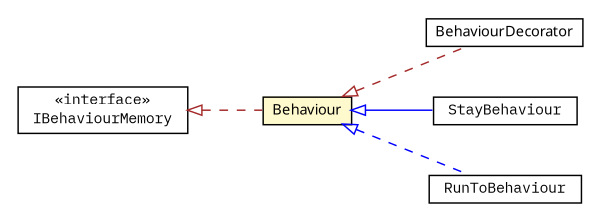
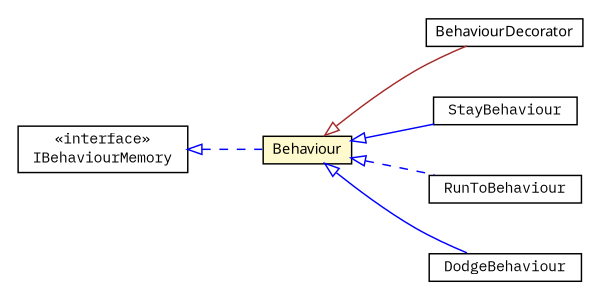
  digraph {
    fontname="IBM Plex Mono"
    nodesep=0.25
    rankdir=LR
    ranksep=0.5
    node [fontcolor=black fontname="IBM Plex Mono" fontsize=10.0 shape=plaintext]
    edge [arrowtail=empty color=blue dir=back fontname="IBM Plex Mono" fontsize=10 headport=p labelfontname=arial labelfontsize=10 style=dashed tailport=p]
    n1 [label=<<table title="pl.staszczyk.mysimplebot1.behaviours.IBehaviourMemory" border="0" cellborder="1" cellspacing="0" cellpadding="2" port="p" href="./IBehaviourMemory.html"> 		<tr><td><table border="0" cellspacing="0" cellpadding="1"> <tr><td align="center" balign="center"> &#171;interface&#187; </td></tr> <tr><td align="center" balign="center"> IBehaviourMemory </td></tr> 		</table></td></tr> 		</table>>]
    n2 [label=<<table title="pl.staszczyk.mysimplebot1.behaviours.Behaviour" border="0" cellborder="1" cellspacing="0" cellpadding="2" port="p" bgcolor="lemonChiffon" href="./Behaviour.html"> 		<tr><td><table border="0" cellspacing="0" cellpadding="1"> <tr><td align="center" balign="center"><font face="ariali"> Behaviour </font></td></tr> 		</table></td></tr> 		</table>>]
    n3 [label=<<table title="pl.staszczyk.mysimplebot1.behaviours.BehaviourDecorator" border="0" cellborder="1" cellspacing="0" cellpadding="2" port="p" href="./BehaviourDecorator.html"> 		<tr><td><table border="0" cellspacing="0" cellpadding="1"> <tr><td align="center" balign="center"><font face="ariali"> BehaviourDecorator </font></td></tr> 		</table></td></tr> 		</table>>]
    n4 [label=<<table title="pl.staszczyk.mysimplebot1.behaviours.implementations.StayBehaviour" border="0" cellborder="1" cellspacing="0" cellpadding="2" port="p" href="./implementations/StayBehaviour.html"> 		<tr><td><table border="0" cellspacing="0" cellpadding="1"> <tr><td align="center" balign="center"> StayBehaviour </td></tr> 		</table></td></tr> 		</table>>]
    n5 [label=<<table title="pl.staszczyk.mysimplebot1.behaviours.implementations.RunToBehaviour" border="0" cellborder="1" cellspacing="0" cellpadding="2" port="p" href="./implementations/RunToBehaviour.html"> 		<tr><td><table border="0" cellspacing="0" cellpadding="1"> <tr><td align="center" balign="center"> RunToBehaviour </td></tr> 		</table></td></tr> 		</table>>]
-   n1 -> n2 [color=brown]
-   n2 -> n3 [color=brown]
+   n6 [label=<<table title="pl.staszczyk.mysimplebot1.behaviours.implementations.DodgeBehaviour" border="0" cellborder="1" cellspacing="0" cellpadding="2" port="p" href="./implementations/DodgeBehaviour.html"> 		<tr><td><table border="0" cellspacing="0" cellpadding="1"> <tr><td align="center" balign="center"> DodgeBehaviour </td></tr> 		</table></td></tr> 		</table>>]
+   n1 -> n2
+   n2 -> n3 [color=brown style=solid]
    n2 -> n4 [style=solid]
    n2 -> n5
+   n2 -> n6 [style=solid]
  }
